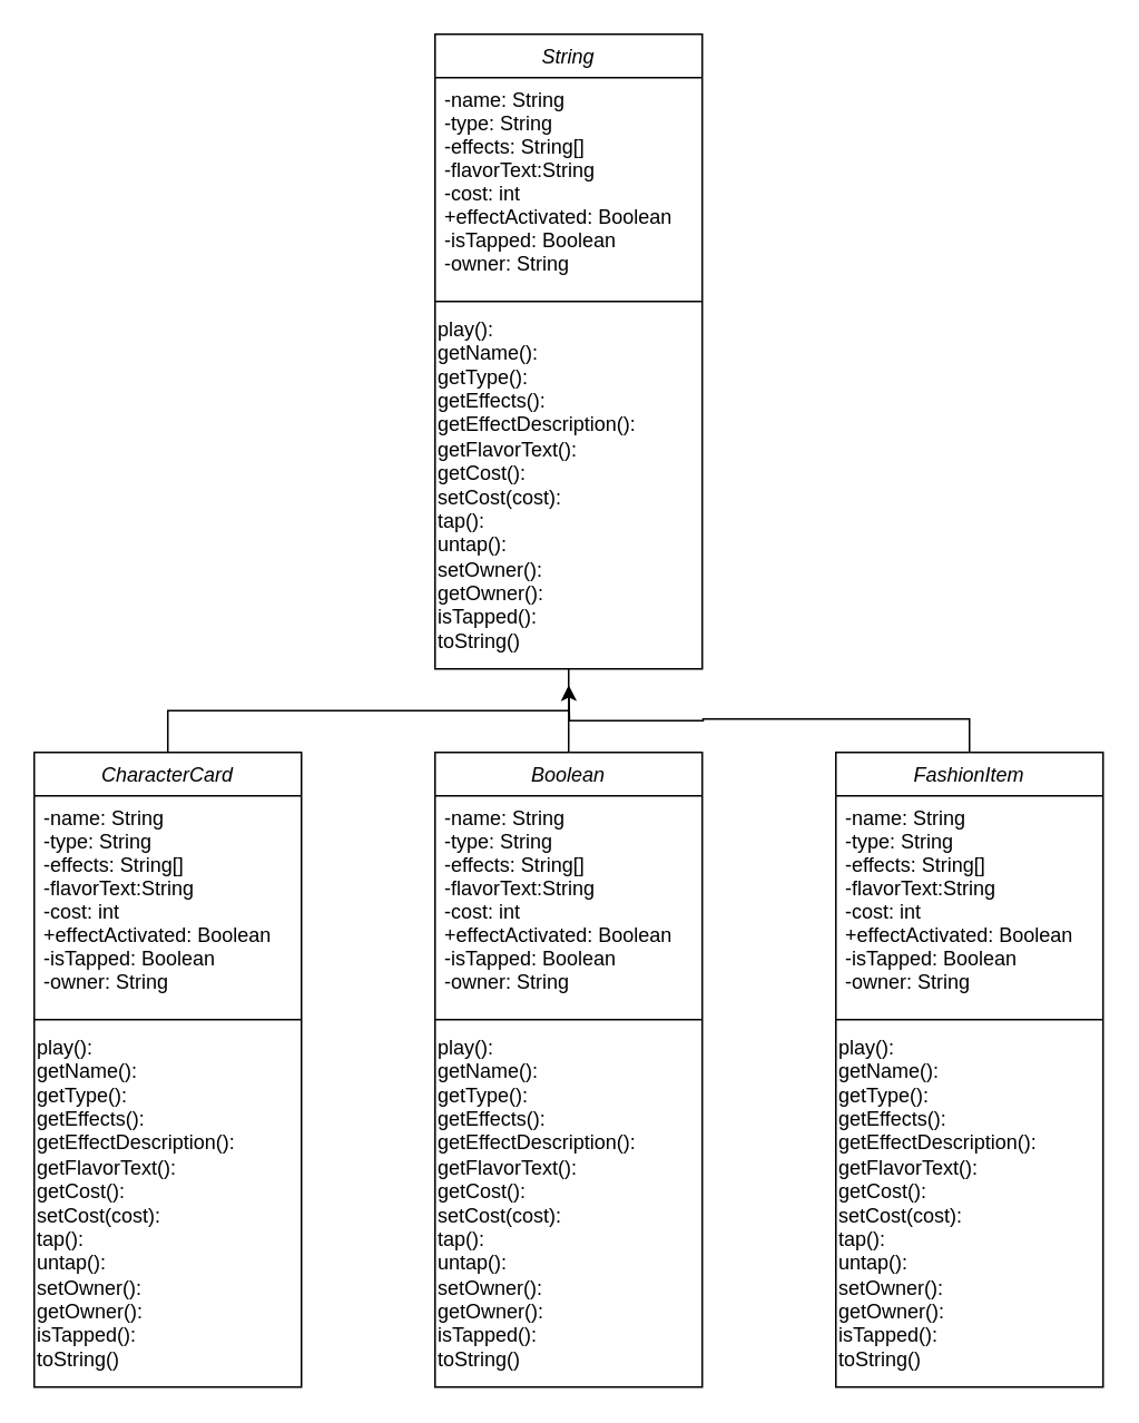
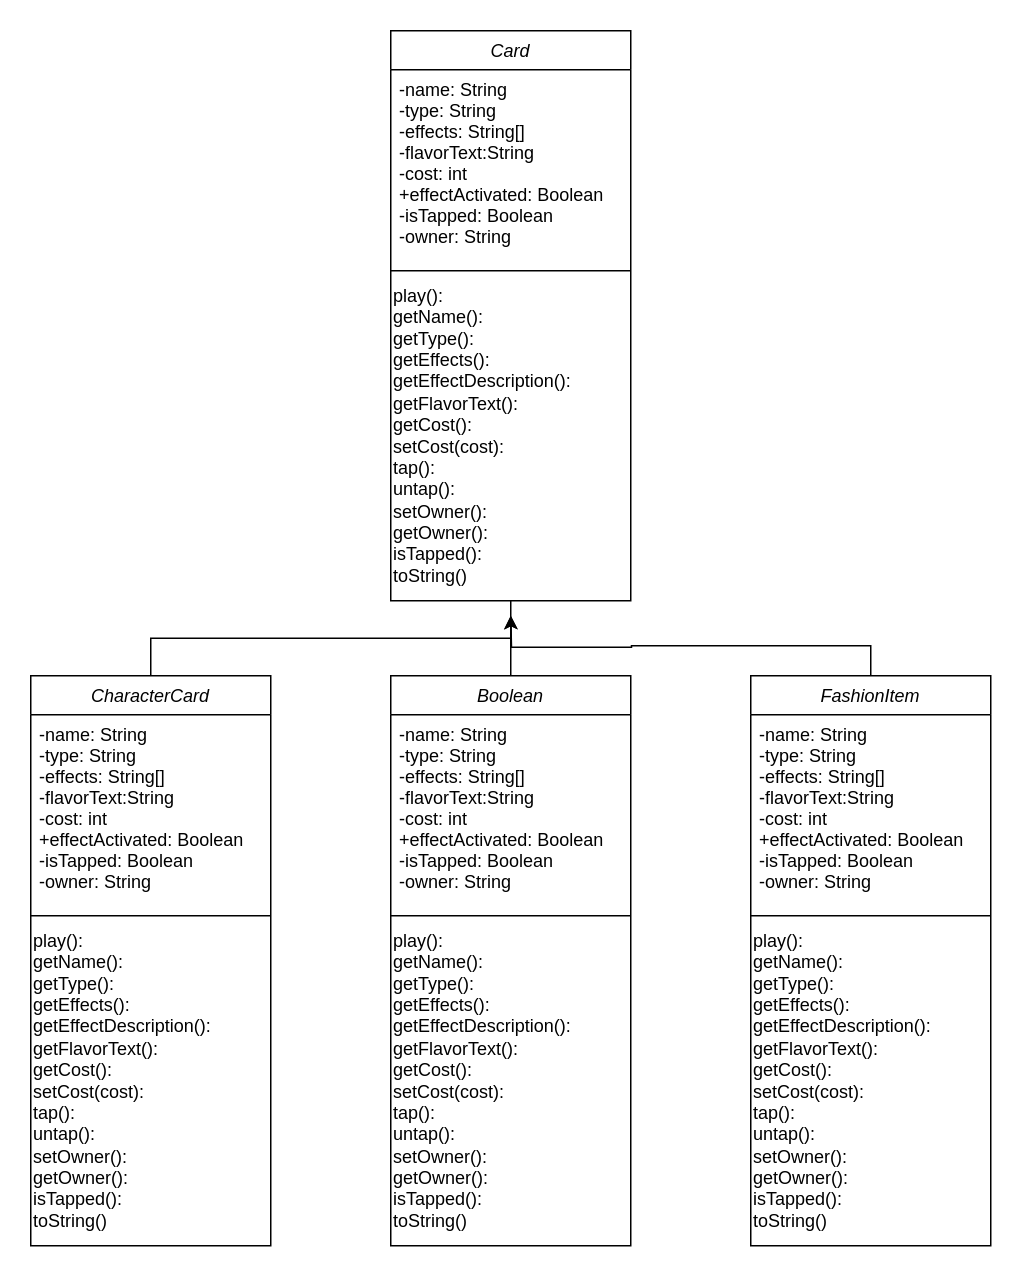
  <mxCell id="0" />
  <mxCell id="1" parent="0" />
- <mxCell id="2" value="String" style="swimlane;fontStyle=2;align=center;verticalAlign=top;childLayout=stackLayout;horizontal=1;startSize=26;horizontalStack=0;resizeParent=1;resizeLast=0;collapsible=1;marginBottom=0;rounded=0;shadow=0;strokeWidth=1;" parent="1" vertex="1"><mxGeometry x="260" y="20" width="160" height="380" as="geometry"><mxRectangle x="230" y="140" width="160" height="26" as="alternateBounds" /></mxGeometry></mxCell>
+ <mxCell id="2" value="Card" style="swimlane;fontStyle=2;align=center;verticalAlign=top;childLayout=stackLayout;horizontal=1;startSize=26;horizontalStack=0;resizeParent=1;resizeLast=0;collapsible=1;marginBottom=0;rounded=0;shadow=0;strokeWidth=1;" parent="1" vertex="1"><mxGeometry x="260" y="20" width="160" height="380" as="geometry"><mxRectangle x="230" y="140" width="160" height="26" as="alternateBounds" /></mxGeometry></mxCell>
  <mxCell id="3" value="-name: String&#10;-type: String&#10;-effects: String[]&#10;-flavorText:String&#10;-cost: int&#10;+effectActivated: Boolean&#10;-isTapped: Boolean&#10;-owner: String&#10;" style="text;align=left;verticalAlign=top;spacingLeft=4;spacingRight=4;overflow=hidden;rotatable=0;points=[[0,0.5],[1,0.5]];portConstraint=eastwest;" parent="2" vertex="1"><mxGeometry y="26" width="160" height="124" as="geometry" /></mxCell>
  <mxCell id="4" value="" style="line;html=1;strokeWidth=1;align=left;verticalAlign=middle;spacingTop=-1;spacingLeft=3;spacingRight=3;rotatable=0;labelPosition=right;points=[];portConstraint=eastwest;" parent="2" vertex="1"><mxGeometry y="150" width="160" height="20" as="geometry" /></mxCell>
  <mxCell id="5" value="play():&amp;nbsp;&lt;br&gt;getName():&lt;br&gt;getType():&lt;br&gt;getEffects():&lt;br&gt;getEffectDescription():&lt;br&gt;getFlavorText():&lt;br&gt;getCost():&lt;br&gt;setCost(cost):&lt;br&gt;tap():&lt;br&gt;untap():&lt;br&gt;setOwner():&lt;br&gt;getOwner():&lt;br&gt;isTapped():&lt;br&gt;toString()&lt;br&gt;" style="text;html=1;align=left;verticalAlign=middle;resizable=0;points=[];autosize=1;strokeColor=none;fillColor=none;" vertex="1" parent="2"><mxGeometry y="170" width="160" height="200" as="geometry" /></mxCell>
  <mxCell id="6" style="edgeStyle=orthogonalEdgeStyle;rounded=0;orthogonalLoop=1;jettySize=auto;html=1;exitX=0.5;exitY=0;exitDx=0;exitDy=0;entryX=0.5;entryY=1;entryDx=0;entryDy=0;endArrow=none;" edge="1" parent="1" source="7" target="2"><mxGeometry relative="1" as="geometry" /></mxCell>
  <mxCell id="7" value="CharacterCard" style="swimlane;fontStyle=2;align=center;verticalAlign=top;childLayout=stackLayout;horizontal=1;startSize=26;horizontalStack=0;resizeParent=1;resizeLast=0;collapsible=1;marginBottom=0;rounded=0;shadow=0;strokeWidth=1;" vertex="1" parent="1"><mxGeometry x="20" y="450" width="160" height="380" as="geometry"><mxRectangle x="230" y="140" width="160" height="26" as="alternateBounds" /></mxGeometry></mxCell>
  <mxCell id="8" value="-name: String&#10;-type: String&#10;-effects: String[]&#10;-flavorText:String&#10;-cost: int&#10;+effectActivated: Boolean&#10;-isTapped: Boolean&#10;-owner: String&#10;" style="text;align=left;verticalAlign=top;spacingLeft=4;spacingRight=4;overflow=hidden;rotatable=0;points=[[0,0.5],[1,0.5]];portConstraint=eastwest;" vertex="1" parent="7"><mxGeometry y="26" width="160" height="124" as="geometry" /></mxCell>
  <mxCell id="9" value="" style="line;html=1;strokeWidth=1;align=left;verticalAlign=middle;spacingTop=-1;spacingLeft=3;spacingRight=3;rotatable=0;labelPosition=right;points=[];portConstraint=eastwest;" vertex="1" parent="7"><mxGeometry y="150" width="160" height="20" as="geometry" /></mxCell>
  <mxCell id="10" value="play():&amp;nbsp;&lt;br&gt;getName():&lt;br&gt;getType():&lt;br&gt;getEffects():&lt;br&gt;getEffectDescription():&lt;br&gt;getFlavorText():&lt;br&gt;getCost():&lt;br&gt;setCost(cost):&lt;br&gt;tap():&lt;br&gt;untap():&lt;br&gt;setOwner():&lt;br&gt;getOwner():&lt;br&gt;isTapped():&lt;br&gt;toString()&lt;br&gt;" style="text;html=1;align=left;verticalAlign=middle;resizable=0;points=[];autosize=1;strokeColor=none;fillColor=none;" vertex="1" parent="7"><mxGeometry y="170" width="160" height="200" as="geometry" /></mxCell>
  <mxCell id="11" style="edgeStyle=orthogonalEdgeStyle;rounded=0;orthogonalLoop=1;jettySize=auto;html=1;exitX=0.5;exitY=0;exitDx=0;exitDy=0;" edge="1" parent="1" source="12"><mxGeometry relative="1" as="geometry"><mxPoint x="340" y="410" as="targetPoint" /></mxGeometry></mxCell>
  <mxCell id="12" value="Boolean" style="swimlane;fontStyle=2;align=center;verticalAlign=top;childLayout=stackLayout;horizontal=1;startSize=26;horizontalStack=0;resizeParent=1;resizeLast=0;collapsible=1;marginBottom=0;rounded=0;shadow=0;strokeWidth=1;" vertex="1" parent="1"><mxGeometry x="260" y="450" width="160" height="380" as="geometry"><mxRectangle x="230" y="140" width="160" height="26" as="alternateBounds" /></mxGeometry></mxCell>
  <mxCell id="13" value="-name: String&#10;-type: String&#10;-effects: String[]&#10;-flavorText:String&#10;-cost: int&#10;+effectActivated: Boolean&#10;-isTapped: Boolean&#10;-owner: String&#10;" style="text;align=left;verticalAlign=top;spacingLeft=4;spacingRight=4;overflow=hidden;rotatable=0;points=[[0,0.5],[1,0.5]];portConstraint=eastwest;" vertex="1" parent="12"><mxGeometry y="26" width="160" height="124" as="geometry" /></mxCell>
  <mxCell id="14" value="" style="line;html=1;strokeWidth=1;align=left;verticalAlign=middle;spacingTop=-1;spacingLeft=3;spacingRight=3;rotatable=0;labelPosition=right;points=[];portConstraint=eastwest;" vertex="1" parent="12"><mxGeometry y="150" width="160" height="20" as="geometry" /></mxCell>
  <mxCell id="15" value="play():&amp;nbsp;&lt;br&gt;getName():&lt;br&gt;getType():&lt;br&gt;getEffects():&lt;br&gt;getEffectDescription():&lt;br&gt;getFlavorText():&lt;br&gt;getCost():&lt;br&gt;setCost(cost):&lt;br&gt;tap():&lt;br&gt;untap():&lt;br&gt;setOwner():&lt;br&gt;getOwner():&lt;br&gt;isTapped():&lt;br&gt;toString()&lt;br&gt;" style="text;html=1;align=left;verticalAlign=middle;resizable=0;points=[];autosize=1;strokeColor=none;fillColor=none;" vertex="1" parent="12"><mxGeometry y="170" width="160" height="200" as="geometry" /></mxCell>
  <mxCell id="16" style="edgeStyle=orthogonalEdgeStyle;rounded=0;orthogonalLoop=1;jettySize=auto;html=1;exitX=0.5;exitY=0;exitDx=0;exitDy=0;" edge="1" parent="1" source="17"><mxGeometry relative="1" as="geometry"><mxPoint x="340" y="410" as="targetPoint" /></mxGeometry></mxCell>
  <mxCell id="17" value="FashionItem" style="swimlane;fontStyle=2;align=center;verticalAlign=top;childLayout=stackLayout;horizontal=1;startSize=26;horizontalStack=0;resizeParent=1;resizeLast=0;collapsible=1;marginBottom=0;rounded=0;shadow=0;strokeWidth=1;" vertex="1" parent="1"><mxGeometry x="500" y="450" width="160" height="380" as="geometry"><mxRectangle x="230" y="140" width="160" height="26" as="alternateBounds" /></mxGeometry></mxCell>
  <mxCell id="18" value="-name: String&#10;-type: String&#10;-effects: String[]&#10;-flavorText:String&#10;-cost: int&#10;+effectActivated: Boolean&#10;-isTapped: Boolean&#10;-owner: String&#10;" style="text;align=left;verticalAlign=top;spacingLeft=4;spacingRight=4;overflow=hidden;rotatable=0;points=[[0,0.5],[1,0.5]];portConstraint=eastwest;" vertex="1" parent="17"><mxGeometry y="26" width="160" height="124" as="geometry" /></mxCell>
  <mxCell id="19" value="" style="line;html=1;strokeWidth=1;align=left;verticalAlign=middle;spacingTop=-1;spacingLeft=3;spacingRight=3;rotatable=0;labelPosition=right;points=[];portConstraint=eastwest;" vertex="1" parent="17"><mxGeometry y="150" width="160" height="20" as="geometry" /></mxCell>
  <mxCell id="20" value="play():&amp;nbsp;&lt;br&gt;getName():&lt;br&gt;getType():&lt;br&gt;getEffects():&lt;br&gt;getEffectDescription():&lt;br&gt;getFlavorText():&lt;br&gt;getCost():&lt;br&gt;setCost(cost):&lt;br&gt;tap():&lt;br&gt;untap():&lt;br&gt;setOwner():&lt;br&gt;getOwner():&lt;br&gt;isTapped():&lt;br&gt;toString()&lt;br&gt;" style="text;html=1;align=left;verticalAlign=middle;resizable=0;points=[];autosize=1;strokeColor=none;fillColor=none;" vertex="1" parent="17"><mxGeometry y="170" width="160" height="200" as="geometry" /></mxCell>
